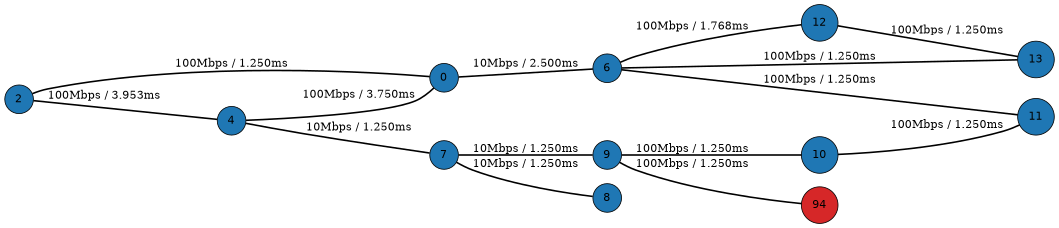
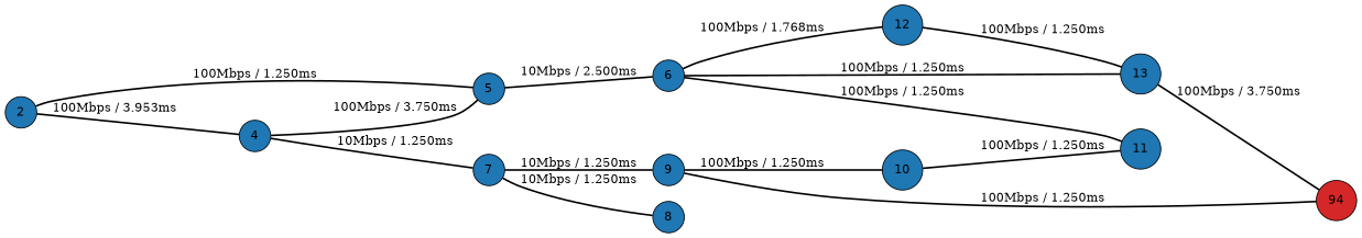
  graph {
    rankdir=LR
    splines=true
    node [fillcolor="#1f77b4" fontname=Helvetica shape=circle style=filled]
    edge [penwidth=2]
    n1 [label=2]
-   n2 [label=0]
+   n2 [label=5]
    n3 [label=4]
    n4 [label=6]
    n5 [label=7]
    n6 [label=8]
    n7 [label=9]
    n8 [label=11]
    n9 [label=12]
    n10 [label=13]
    n11 [fillcolor="#d62728" label=94]
    n12 [label=10]
    n1 -- n2 [label="100Mbps / 1.250ms"]
    n1 -- n3 [label="100Mbps / 3.953ms"]
    n2 -- n4 [label="10Mbps / 2.500ms"]
    n3 -- n2 [label="100Mbps / 3.750ms"]
    n3 -- n5 [label="10Mbps / 1.250ms"]
    n4 -- n8 [label="100Mbps / 1.250ms"]
    n4 -- n9 [label="100Mbps / 1.768ms"]
    n4 -- n10 [label="100Mbps / 1.250ms"]
    n5 -- n6 [label="10Mbps / 1.250ms"]
    n5 -- n7 [label="10Mbps / 1.250ms"]
    n7 -- n11 [label="100Mbps / 1.250ms"]
    n7 -- n12 [label="100Mbps / 1.250ms"]
    n9 -- n10 [label="100Mbps / 1.250ms"]
+   n10 -- n11 [label="100Mbps / 3.750ms"]
    n12 -- n8 [label="100Mbps / 1.250ms"]
  }
